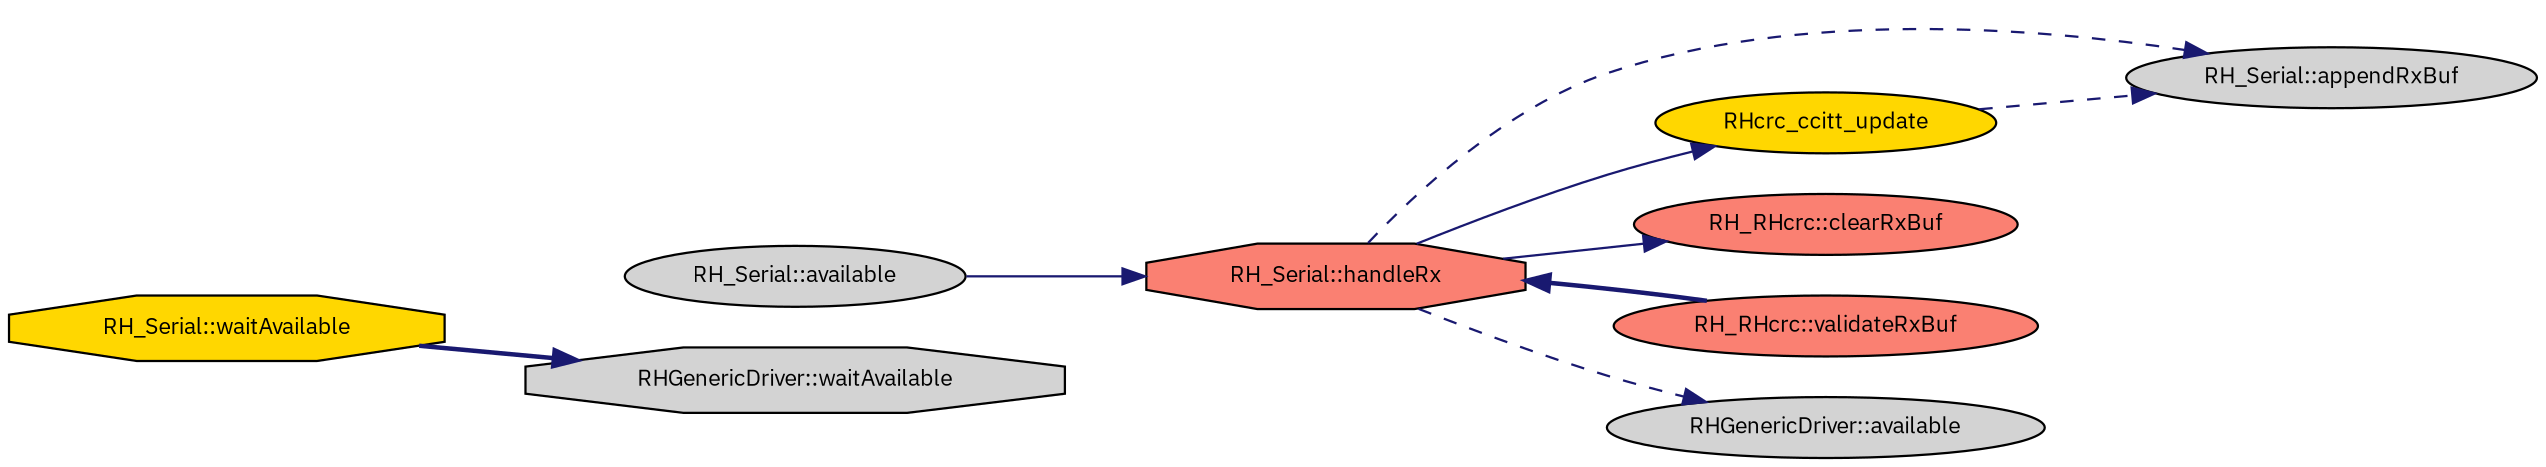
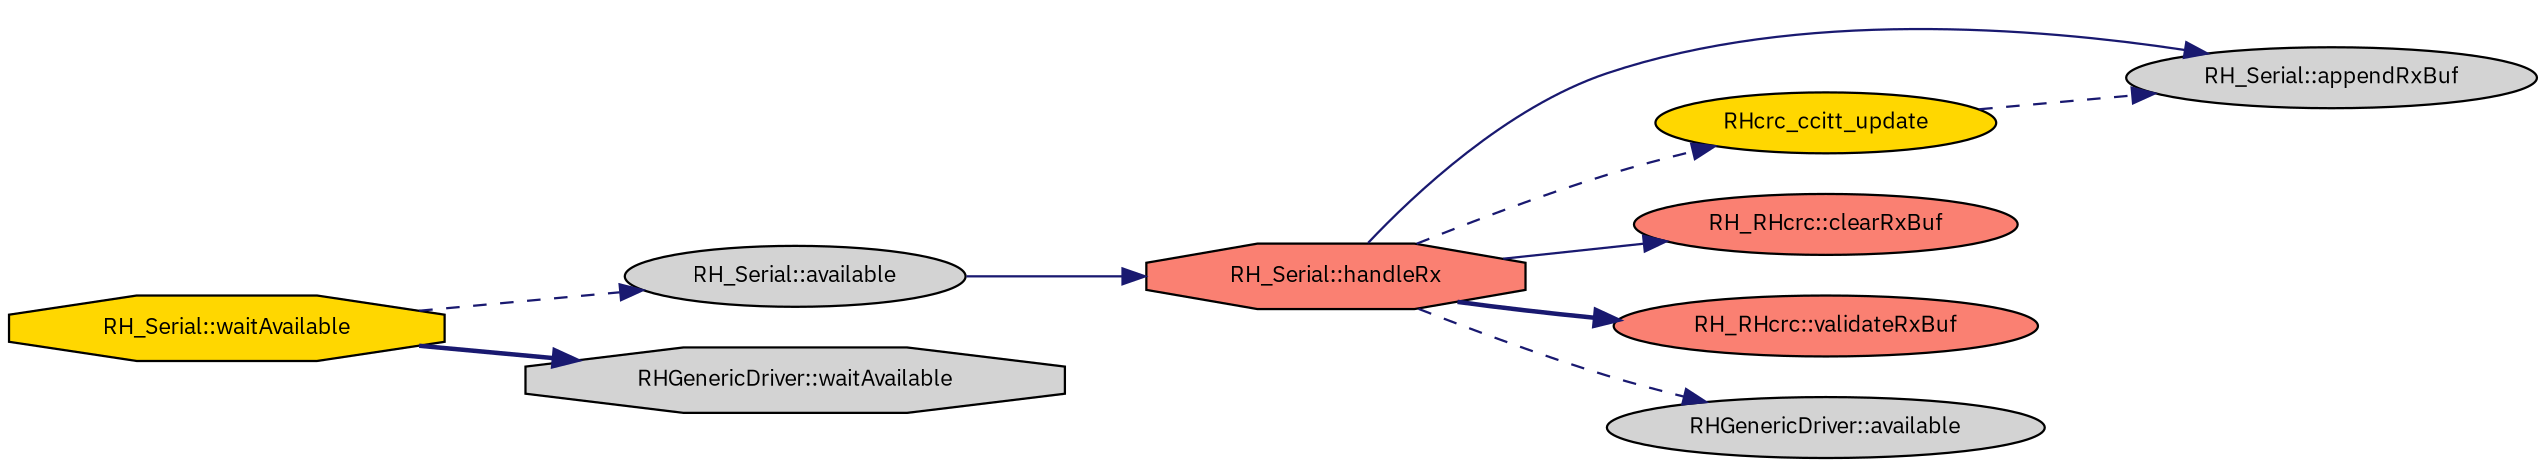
  digraph {
    fontname="IBM Plex Sans"
    rankdir=LR
    node [color=black fillcolor=lightgrey fontname="IBM Plex Sans" fontsize=10 shape=ellipse style=filled]
    edge [color=midnightblue fontname="IBM Plex Sans" fontsize=10 labelfontname=Helvetica labelfontsize=10 style=dashed]
    n1 [fillcolor=gold fontcolor=black height=0.2 label="RH_Serial::waitAvailable" shape=octagon width=0.4]
    n2 [height=0.2 label="RH_Serial::available" width=0.4]
    n3 [height=0.2 label="RHGenericDriver::waitAvailable" shape=octagon width=0.4]
    n4 [fillcolor=salmon height=0.2 label="RH_Serial::handleRx" shape=octagon width=0.4]
    n5 [height=0.2 label="RH_Serial::appendRxBuf" width=0.4]
    n6 [fillcolor=gold height=0.2 label=RHcrc_ccitt_update width=0.4]
    n7 [fillcolor=salmon height=0.2 label="RH_RHcrc::clearRxBuf" width=0.4]
    n8 [fillcolor=salmon height=0.2 label="RH_RHcrc::validateRxBuf" width=0.4]
    n9 [height=0.2 label="RHGenericDriver::available" width=0.4]
+   n1 -> n2
    n1 -> n3 [style=bold]
    n2 -> n4 [style=solid]
-   n4 -> n5
-   n4 -> n6 [style=solid]
+   n4 -> n5 [style=solid]
+   n4 -> n6
    n4 -> n7 [style=solid]
-   n8 -> n4 [style=bold]
+   n4 -> n8 [style=bold]
    n4 -> n9
    n6 -> n5
  }
